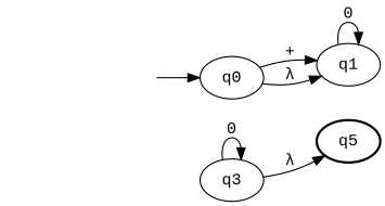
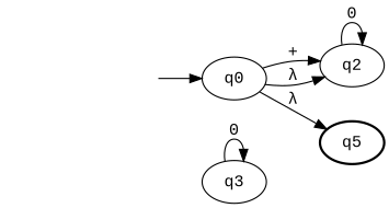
  digraph {
    fontname="Liberation Mono"
    rankdir=LR
    node [fontname="Liberation Mono"]
    edge [fontname="Liberation Mono"]
    _invisible [style=invis]
    q0
-   q1
+   q1 [label=q2]
    q3
    q5 [penwidth=2]
    _invisible -> q0
    q0 -> q1 [label="+"]
    q0 -> q1 [label="&lambda;"]
    q1 -> q1 [label=0]
    q3 -> q3 [label=0]
-   q3 -> q5 [label="&lambda;"]
+   q0 -> q5 [label="&lambda;"]
  }
